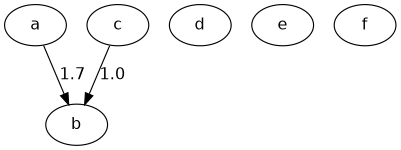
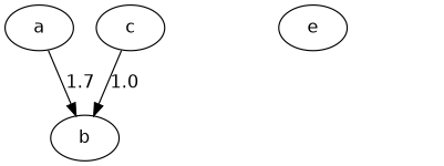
  digraph {
    fontname="DejaVu Sans"
    node [fontname="DejaVu Sans"]
    edge [fontname="DejaVu Sans"]
    a
    b
    c
-   d
    e
-   f
    a -> b [label=1.7]
    c -> b [label=1.0]
  }
